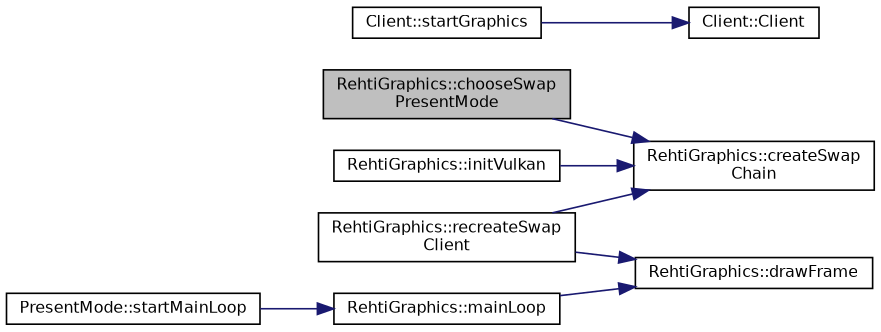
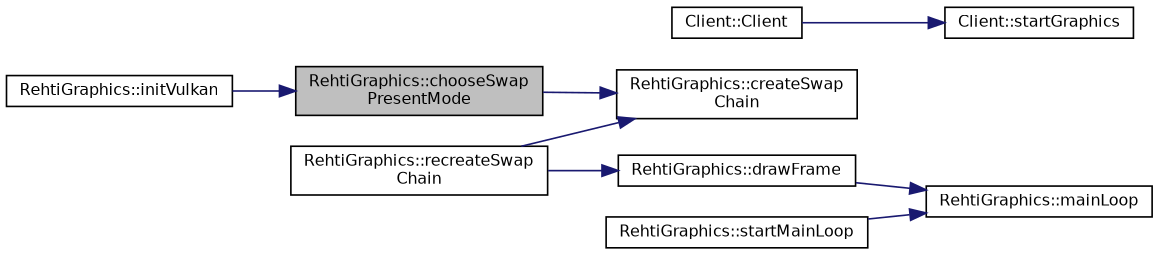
  digraph {
    rankdir=RL
    node [color=black fillcolor=white fontname=Helvetica fontsize=10 shape=record style=filled]
    edge [color=midnightblue dir=back fontname=Helvetica fontsize=10 labelfontname=Helvetica labelfontsize=10 style=solid]
    n1 [fillcolor=grey75 fontcolor=black height=0.2 label="RehtiGraphics::chooseSwap\lPresentMode" width=0.4]
    n2 [height=0.2 label="RehtiGraphics::createSwap\lChain" width=0.4]
    n3 [height=0.2 label="RehtiGraphics::initVulkan" width=0.4]
-   n4 [height=0.2 label="RehtiGraphics::recreateSwap\lClient" width=0.4]
+   n4 [height=0.2 label="RehtiGraphics::recreateSwap\lChain" width=0.4]
    n5 [height=0.2 label="RehtiGraphics::drawFrame" width=0.4]
    n6 [height=0.2 label="RehtiGraphics::mainLoop" width=0.4]
-   n7 [height=0.2 label="PresentMode::startMainLoop" width=0.4]
+   n7 [height=0.2 label="RehtiGraphics::startMainLoop" width=0.4]
    n8 [height=0.2 label="Client::startGraphics" width=0.4]
    n9 [height=0.2 label="Client::Client" width=0.4]
    n2 -> n1
-   n2 -> n3
+   n1 -> n3
    n2 -> n4
    n5 -> n4
-   n5 -> n6
+   n6 -> n5
    n6 -> n7
-   n9 -> n8
+   n8 -> n9
  }
